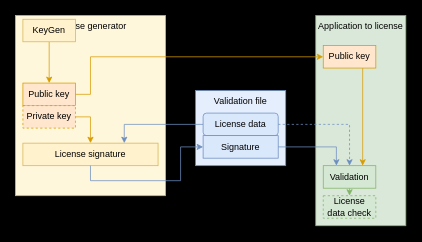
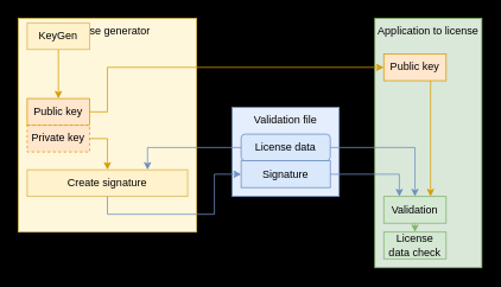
  <mxCell id="0" />
  <mxCell id="1" parent="0" />
  <mxCell id="2" value="&lt;div&gt;License generator&lt;/div&gt;&lt;div&gt;&lt;br&gt;&lt;/div&gt;&lt;div&gt;&lt;br&gt;&lt;/div&gt;&lt;div&gt;&lt;br&gt;&lt;/div&gt;&lt;div&gt;&lt;br&gt;&lt;/div&gt;&lt;div&gt;&lt;br&gt;&lt;/div&gt;&lt;div&gt;&lt;br&gt;&lt;/div&gt;" style="rounded=0;whiteSpace=wrap;html=1;horizontal=1;verticalAlign=top;fillColor=#FFF7DB;strokeColor=#d6b656;" vertex="1" parent="1"><mxGeometry x="20" y="20" width="200" height="240" as="geometry" /></mxCell>
  <mxCell id="3" value="Public key" style="rounded=0;whiteSpace=wrap;html=1;fillColor=#ffe6cc;strokeColor=#d79b00;" vertex="1" parent="1"><mxGeometry x="30" y="110" width="70" height="30" as="geometry" /></mxCell>
  <mxCell id="4" style="edgeStyle=orthogonalEdgeStyle;rounded=0;orthogonalLoop=1;jettySize=auto;html=1;exitX=1;exitY=0.5;exitDx=0;exitDy=0;entryX=0.5;entryY=0;entryDx=0;entryDy=0;fillColor=#ffe6cc;strokeColor=#d79b00;" edge="1" parent="1" source="5" target="8"><mxGeometry relative="1" as="geometry" /></mxCell>
  <mxCell id="5" value="Private key" style="rounded=0;whiteSpace=wrap;html=1;fillColor=#ffe6cc;strokeColor=#d79b00;dashed=1;" vertex="1" parent="1"><mxGeometry x="30" y="140" width="70" height="30" as="geometry" /></mxCell>
  <mxCell id="6" style="edgeStyle=orthogonalEdgeStyle;rounded=0;orthogonalLoop=1;jettySize=auto;html=1;exitX=0.5;exitY=1;exitDx=0;exitDy=0;entryX=0.5;entryY=0;entryDx=0;entryDy=0;fillColor=#ffe6cc;strokeColor=#d79b00;" edge="1" parent="1" source="7" target="3"><mxGeometry relative="1" as="geometry" /></mxCell>
  <mxCell id="7" value="KeyGen" style="rounded=0;whiteSpace=wrap;html=1;fillColor=#fff2cc;strokeColor=#d6b656;" vertex="1" parent="1"><mxGeometry x="30" y="25" width="70" height="30" as="geometry" /></mxCell>
- <mxCell id="8" value="&lt;div&gt;License signature&lt;/div&gt;" style="rounded=0;whiteSpace=wrap;html=1;fillColor=#fff2cc;strokeColor=#d6b656;" vertex="1" parent="1"><mxGeometry x="30" y="190" width="180" height="30" as="geometry" /></mxCell>
+ <mxCell id="8" value="&lt;div&gt;Create signature&lt;/div&gt;" style="rounded=0;whiteSpace=wrap;html=1;fillColor=#fff2cc;strokeColor=#d6b656;" vertex="1" parent="1"><mxGeometry x="30" y="190" width="180" height="30" as="geometry" /></mxCell>
  <mxCell id="9" value="" style="group" vertex="1" connectable="0" parent="1"><mxGeometry x="260" y="120" width="120" height="100" as="geometry" /></mxCell>
  <mxCell id="10" value="Validation file" style="rounded=0;whiteSpace=wrap;html=1;verticalAlign=top;fillColor=#E5EEFC;strokeColor=#6c8ebf;" vertex="1" parent="9"><mxGeometry width="120" height="100" as="geometry" /></mxCell>
  <mxCell id="11" value="License data" style="whiteSpace=wrap;html=1;fillColor=#dae8fc;strokeColor=#6c8ebf;rounded=1;" vertex="1" parent="9"><mxGeometry x="10" y="30" width="100" height="30" as="geometry" /></mxCell>
  <mxCell id="12" value="Signature" style="rounded=0;whiteSpace=wrap;html=1;fillColor=#dae8fc;strokeColor=#6c8ebf;" vertex="1" parent="9"><mxGeometry x="10" y="60" width="100" height="30" as="geometry" /></mxCell>
  <mxCell id="13" style="edgeStyle=orthogonalEdgeStyle;rounded=0;orthogonalLoop=1;jettySize=auto;html=1;exitX=0;exitY=0.5;exitDx=0;exitDy=0;entryX=0.75;entryY=0;entryDx=0;entryDy=0;fillColor=#dae8fc;strokeColor=#6c8ebf;" edge="1" parent="1" source="11" target="8"><mxGeometry relative="1" as="geometry" /></mxCell>
  <mxCell id="14" value="" style="group" vertex="1" connectable="0" parent="1"><mxGeometry x="420" y="20" width="120" height="280" as="geometry" /></mxCell>
  <mxCell id="15" value="&lt;div&gt;Application to license&lt;/div&gt;&lt;div&gt;&lt;br&gt;&lt;/div&gt;&lt;div&gt;&lt;br&gt;&lt;/div&gt;&lt;div&gt;&lt;br&gt;&lt;/div&gt;" style="rounded=0;whiteSpace=wrap;html=1;verticalAlign=top;fillColor=#DAE8DA;strokeColor=#82b366;" vertex="1" parent="14"><mxGeometry width="120" height="280" as="geometry" /></mxCell>
  <mxCell id="16" style="edgeStyle=orthogonalEdgeStyle;rounded=0;orthogonalLoop=1;jettySize=auto;html=1;exitX=0.75;exitY=1;exitDx=0;exitDy=0;entryX=0.75;entryY=0;entryDx=0;entryDy=0;fillColor=#ffe6cc;strokeColor=#d79b00;" edge="1" parent="14" source="17" target="19"><mxGeometry relative="1" as="geometry" /></mxCell>
  <mxCell id="17" value="Public key" style="rounded=0;whiteSpace=wrap;html=1;fillColor=#ffe6cc;strokeColor=#d79b00;" vertex="1" parent="14"><mxGeometry x="10" y="40" width="70" height="30" as="geometry" /></mxCell>
  <mxCell id="18" style="edgeStyle=orthogonalEdgeStyle;rounded=0;orthogonalLoop=1;jettySize=auto;html=1;exitX=0.5;exitY=1;exitDx=0;exitDy=0;entryX=0.5;entryY=0;entryDx=0;entryDy=0;fillColor=#d5e8d4;strokeColor=#82b366;" edge="1" parent="14" source="19" target="20"><mxGeometry relative="1" as="geometry" /></mxCell>
  <mxCell id="19" value="Validation" style="rounded=0;whiteSpace=wrap;html=1;fillColor=#d5e8d4;strokeColor=#82b366;" vertex="1" parent="14"><mxGeometry x="10" y="200" width="70" height="30" as="geometry" /></mxCell>
- <mxCell id="20" value="License data check" style="rounded=0;whiteSpace=wrap;html=1;fillColor=#d5e8d4;strokeColor=#82b366;dashed=1;" vertex="1" parent="14"><mxGeometry x="10" y="240" width="70" height="30" as="geometry" /></mxCell>
+ <mxCell id="20" value="License data check" style="rounded=0;whiteSpace=wrap;html=1;fillColor=#d5e8d4;strokeColor=#82b366;" vertex="1" parent="14"><mxGeometry x="10" y="240" width="70" height="30" as="geometry" /></mxCell>
  <mxCell id="21" style="edgeStyle=orthogonalEdgeStyle;rounded=0;orthogonalLoop=1;jettySize=auto;html=1;exitX=1;exitY=0.5;exitDx=0;exitDy=0;entryX=0;entryY=0.5;entryDx=0;entryDy=0;fillColor=#ffe6cc;strokeColor=#d79b00;" edge="1" parent="1" source="3" target="17"><mxGeometry relative="1" as="geometry"><Array as="points"><mxPoint x="120" y="125" /><mxPoint x="120" y="75" /></Array></mxGeometry></mxCell>
  <mxCell id="22" style="edgeStyle=orthogonalEdgeStyle;rounded=0;orthogonalLoop=1;jettySize=auto;html=1;exitX=0.5;exitY=1;exitDx=0;exitDy=0;entryX=0;entryY=0.5;entryDx=0;entryDy=0;fillColor=#dae8fc;strokeColor=#6c8ebf;" edge="1" parent="1" source="8" target="12"><mxGeometry relative="1" as="geometry" /></mxCell>
  <mxCell id="23" style="edgeStyle=orthogonalEdgeStyle;rounded=0;orthogonalLoop=1;jettySize=auto;html=1;exitX=1;exitY=0.5;exitDx=0;exitDy=0;entryX=0.25;entryY=0;entryDx=0;entryDy=0;fillColor=#dae8fc;strokeColor=#6c8ebf;" edge="1" parent="1" source="12" target="19"><mxGeometry relative="1" as="geometry"><Array as="points"><mxPoint x="448" y="195" /></Array></mxGeometry></mxCell>
- <mxCell id="24" style="edgeStyle=orthogonalEdgeStyle;rounded=0;orthogonalLoop=1;jettySize=auto;html=1;exitX=1;exitY=0.5;exitDx=0;exitDy=0;entryX=0.5;entryY=0;entryDx=0;entryDy=0;fillColor=#dae8fc;strokeColor=#6c8ebf;dashed=1;" edge="1" parent="1" source="11" target="19"><mxGeometry relative="1" as="geometry" /></mxCell>
+ <mxCell id="24" style="edgeStyle=orthogonalEdgeStyle;rounded=0;orthogonalLoop=1;jettySize=auto;html=1;exitX=1;exitY=0.5;exitDx=0;exitDy=0;entryX=0.5;entryY=0;entryDx=0;entryDy=0;fillColor=#dae8fc;strokeColor=#6c8ebf;" edge="1" parent="1" source="11" target="19"><mxGeometry relative="1" as="geometry" /></mxCell>
